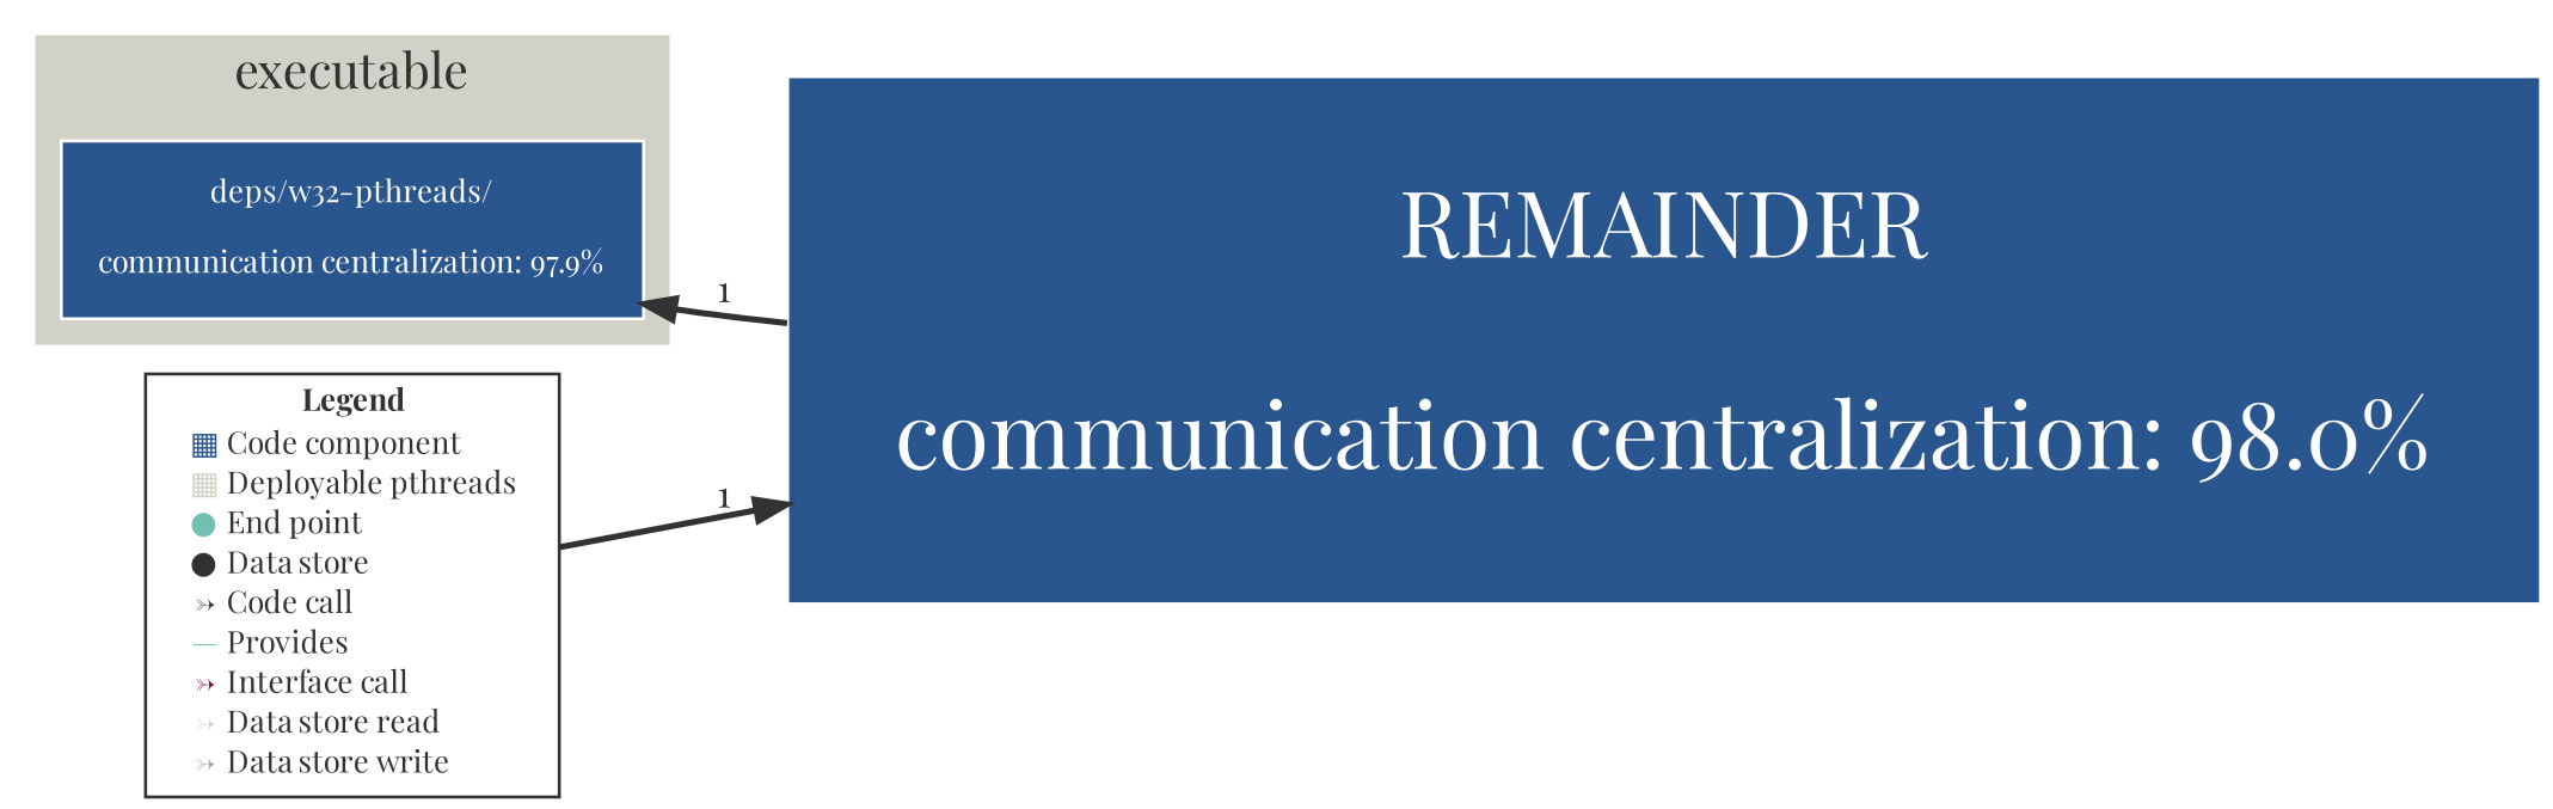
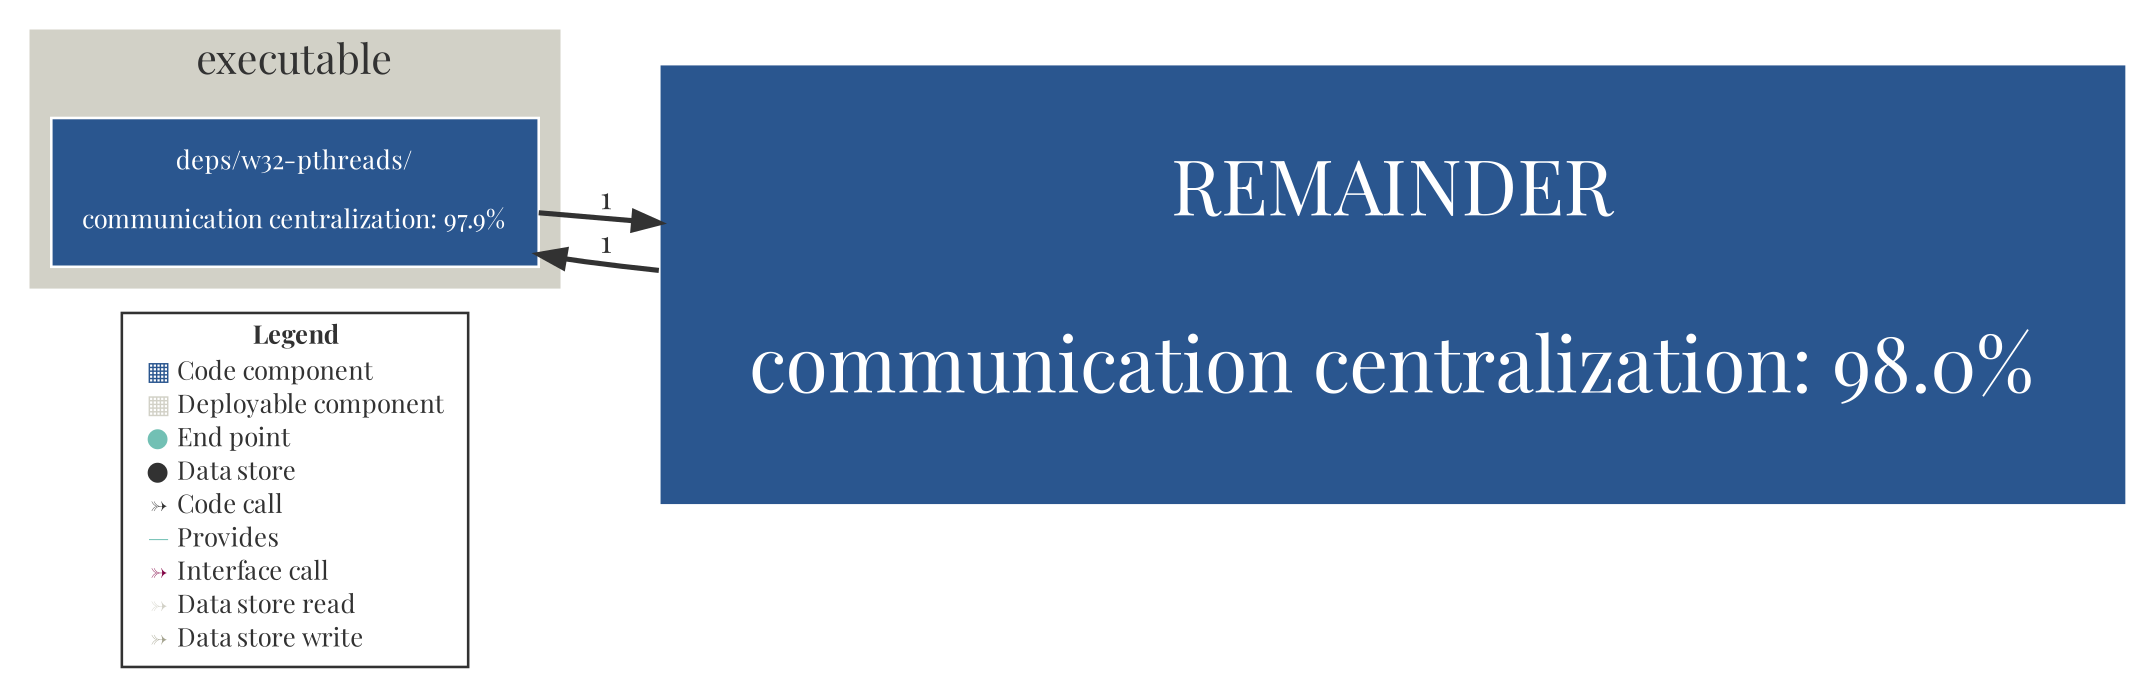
  digraph {
    compound=true
    fontname="Playfair Display"
    rankdir=LR
    node [color="#FFFFFF" fillcolor="#2A568F" fontcolor="#FFFFFF" fontname="Playfair Display" fontsize=10 penwidth=1 shape=box style=filled]
    edge [color="#323232" fontcolor="#323232" fontname="Playfair Display" fontsize=12 penwidth=2]
    n1 [label="deps/w32-pthreads/\n\ncommunication centralization: 97.9%" margin=0.16]
    n2 [fontsize=30 label="REMAINDER\n\ncommunication centralization: 98.0%" margin=0.48]
-   n3 [color="#323232" fillcolor="#FFFFFF" fontcolor="#323232" label=<<TABLE BORDER="0" CELLPADDING="1" CELLSPACING="0"> <TR><TD COLSPAN="2"><B>Legend</B></TD></TR> <TR><TD><FONT COLOR="#2A568F">&#9638;</FONT></TD><TD ALIGN="left">Code component</TD></TR> <TR><TD><FONT COLOR="#D2D1C7">&#9638;</FONT></TD><TD ALIGN="left">Deployable pthreads</TD></TR> <TR><TD><FONT COLOR="#72C0B4">&#9679;</FONT></TD><TD ALIGN="left">End point</TD></TR> <TR><TD><FONT COLOR="#323232">&#9679;</FONT></TD><TD ALIGN="left">Data store</TD></TR> <TR><TD><FONT COLOR="#323232">&rarr;</FONT></TD><TD ALIGN="left">Code call</TD></TR> <TR><TD><FONT COLOR="#72C0B4">&#8212;</FONT></TD><TD ALIGN="left">Provides</TD></TR> <TR><TD><FONT COLOR="#820445">&rarr;</FONT></TD><TD ALIGN="left">Interface call</TD></TR> <TR><TD><FONT COLOR="#D2D1C7">&rarr;</FONT></TD><TD ALIGN="left">Data store read</TD></TR> <TR><TD><FONT COLOR="#A4A38F">&rarr;</FONT></TD><TD ALIGN="left">Data store write</TD></TR> </TABLE> >]
+   n3 [color="#323232" fillcolor="#FFFFFF" fontcolor="#323232" label=<<TABLE BORDER="0" CELLPADDING="1" CELLSPACING="0"> <TR><TD COLSPAN="2"><B>Legend</B></TD></TR> <TR><TD><FONT COLOR="#2A568F">&#9638;</FONT></TD><TD ALIGN="left">Code component</TD></TR> <TR><TD><FONT COLOR="#D2D1C7">&#9638;</FONT></TD><TD ALIGN="left">Deployable component</TD></TR> <TR><TD><FONT COLOR="#72C0B4">&#9679;</FONT></TD><TD ALIGN="left">End point</TD></TR> <TR><TD><FONT COLOR="#323232">&#9679;</FONT></TD><TD ALIGN="left">Data store</TD></TR> <TR><TD><FONT COLOR="#323232">&rarr;</FONT></TD><TD ALIGN="left">Code call</TD></TR> <TR><TD><FONT COLOR="#72C0B4">&#8212;</FONT></TD><TD ALIGN="left">Provides</TD></TR> <TR><TD><FONT COLOR="#820445">&rarr;</FONT></TD><TD ALIGN="left">Interface call</TD></TR> <TR><TD><FONT COLOR="#D2D1C7">&rarr;</FONT></TD><TD ALIGN="left">Data store read</TD></TR> <TR><TD><FONT COLOR="#A4A38F">&rarr;</FONT></TD><TD ALIGN="left">Data store write</TD></TR> </TABLE> >]
    subgraph cluster_1 {
      color="#D2D1C7"
      fontcolor="#323232"
      fontsize=16
      label=executable
      style=filled
      n1
    }
-   n3 -> n2 [label="  1"]
+   n1 -> n2 [label="  1"]
    n2 -> n1 [label="  1"]
  }
